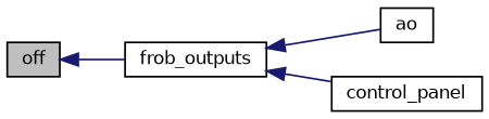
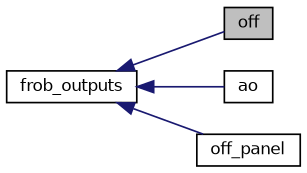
  digraph {
    rankdir=LR
    node [color=black fillcolor=white fontname=Helvetica fontsize=10 shape=record style=filled]
    edge [color=midnightblue dir=back fontname=Helvetica fontsize=10 labelfontname=Helvetica labelfontsize=10 style=solid]
    n1 [fillcolor=grey75 fontcolor=black height=0.2 label=off width=0.4]
    n2 [height=0.2 label=frob_outputs width=0.4]
    n3 [height=0.2 label=ao width=0.4]
-   n4 [height=0.2 label=control_panel width=0.4]
-   n1 -> n2
+   n4 [height=0.2 label=off_panel width=0.4]
+   n2 -> n1
    n2 -> n3
    n2 -> n4
  }
